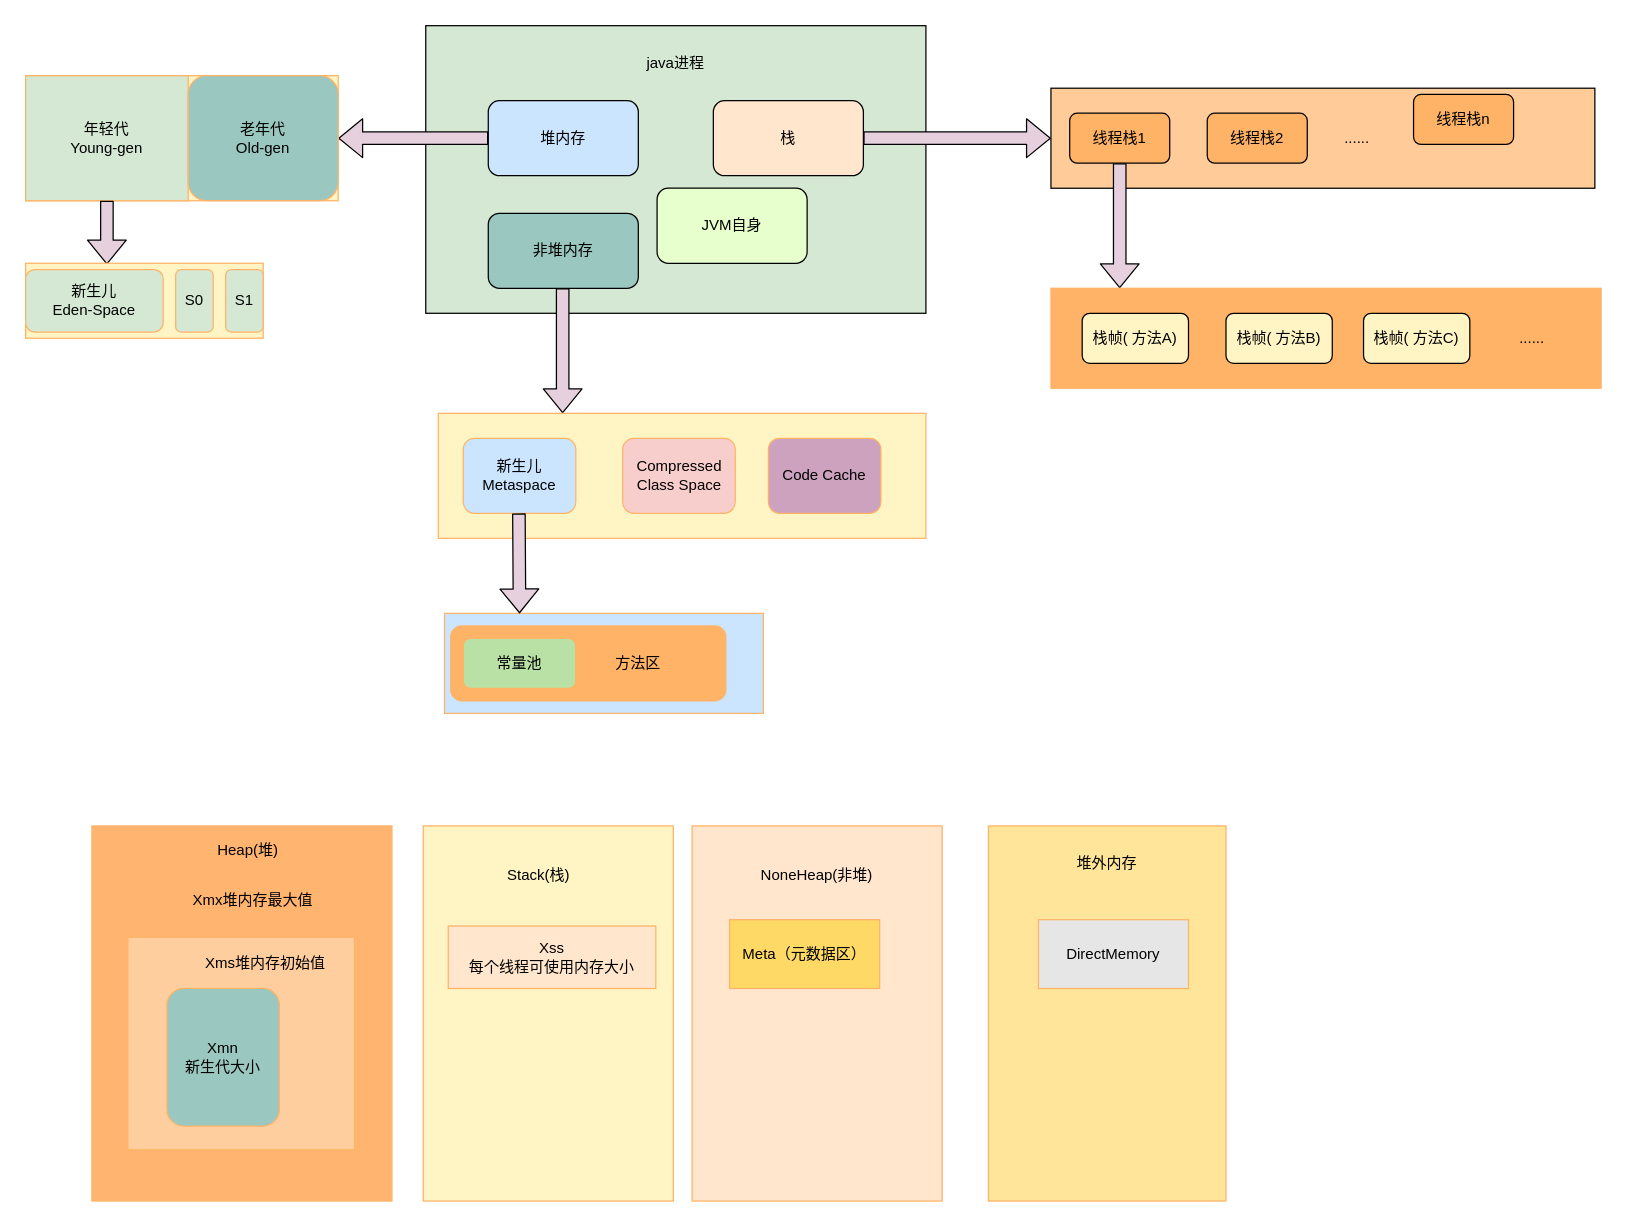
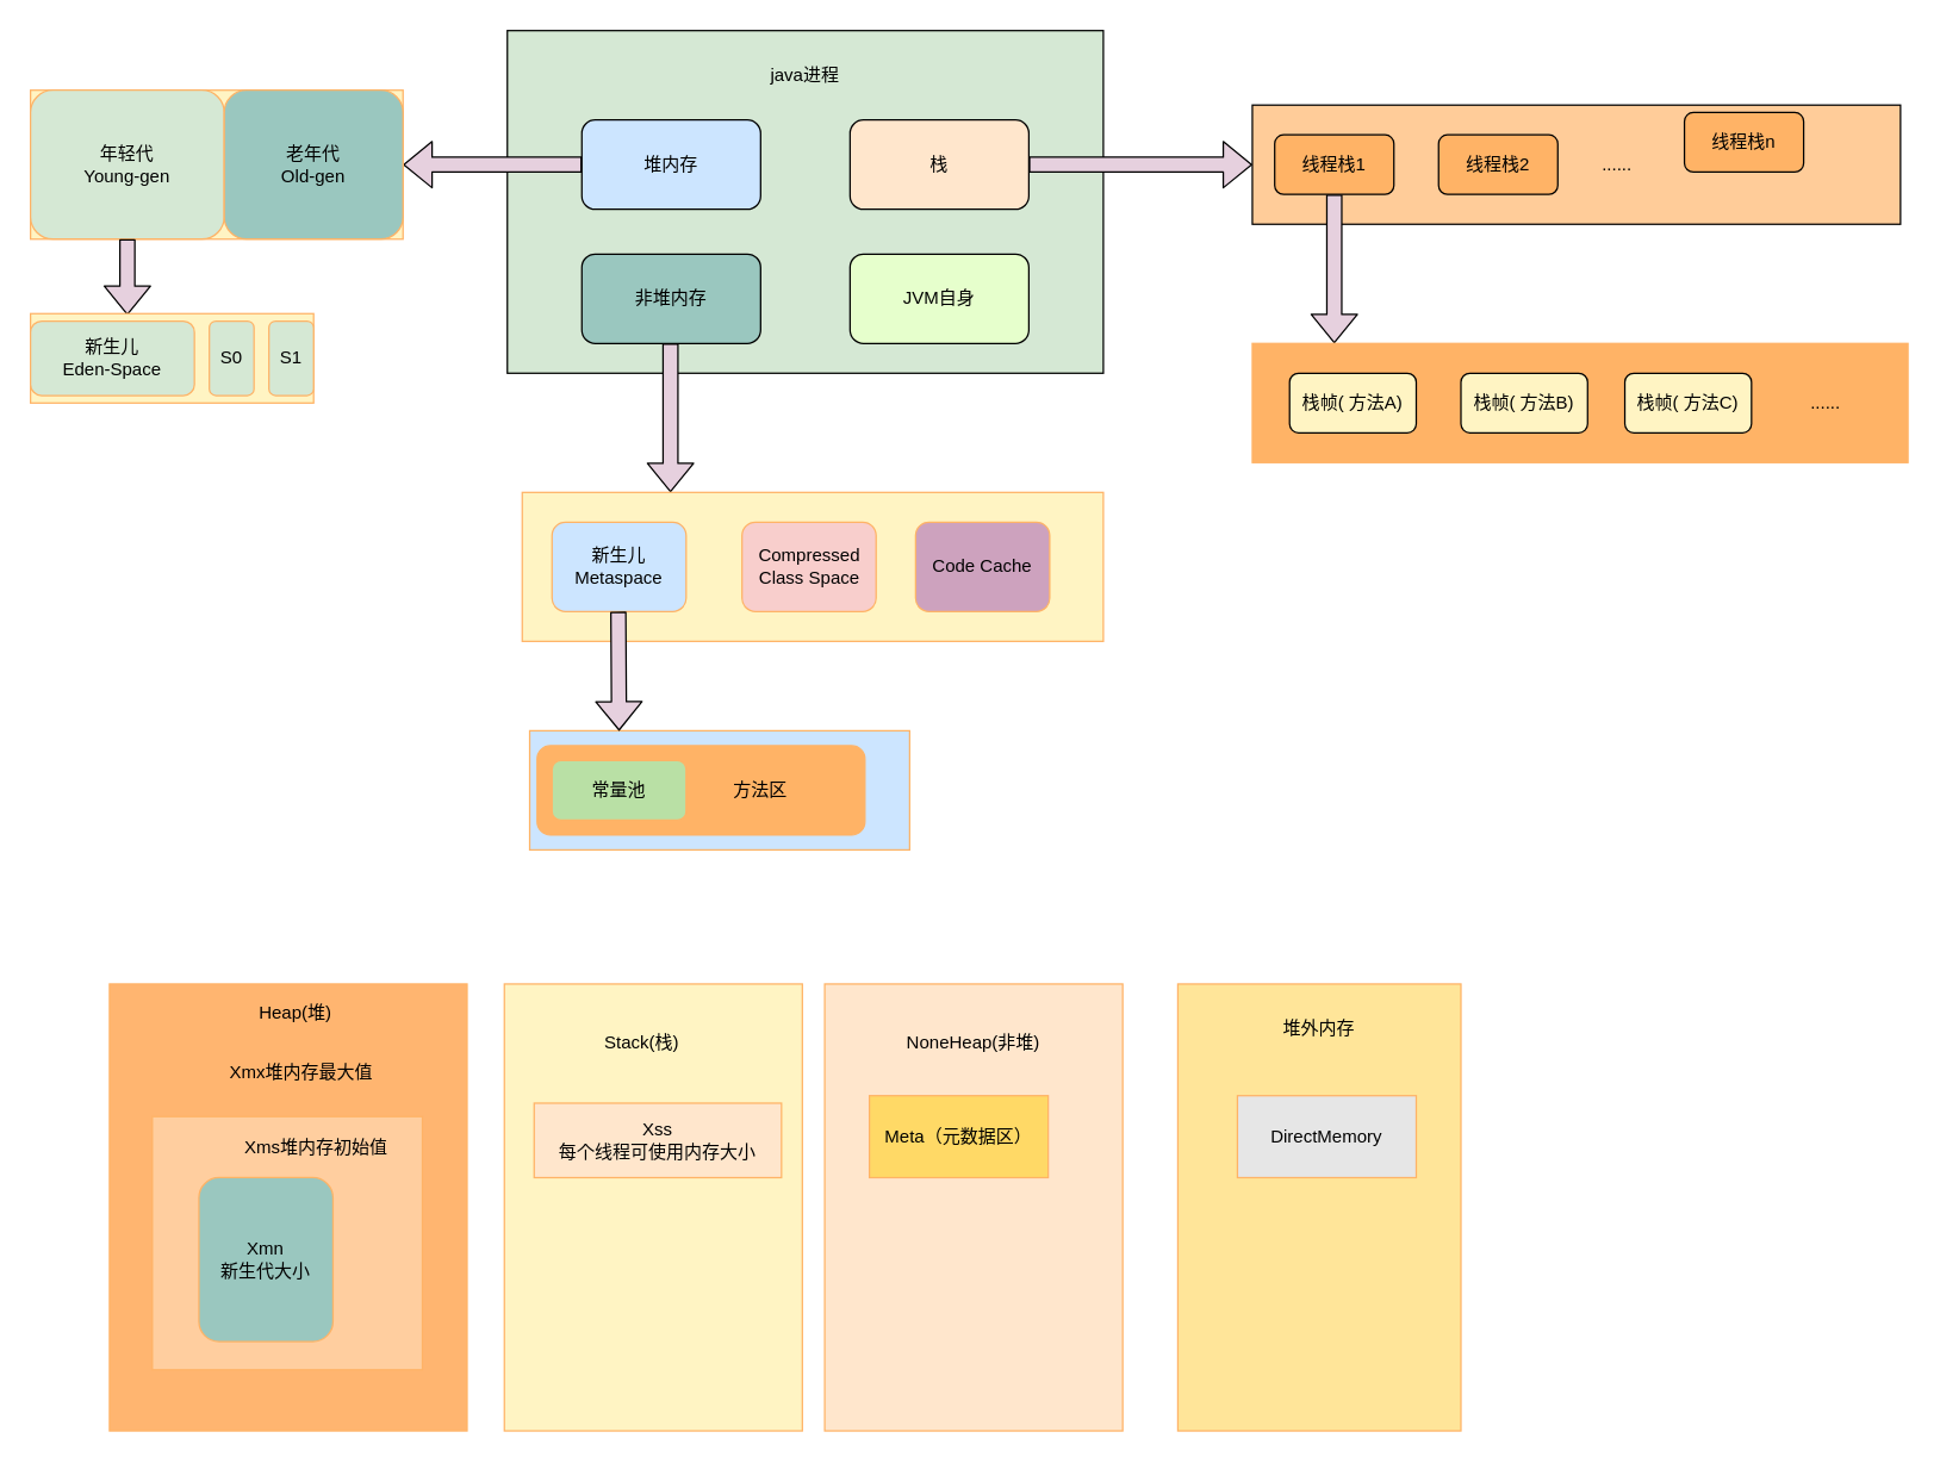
  <mxCell id="0" />
  <mxCell id="1" parent="0" />
  <mxCell id="2" value="" style="rounded=0;whiteSpace=wrap;html=1;strokeColor=#FFB366;fillColor=#FFF4C3;" vertex="1" parent="1"><mxGeometry x="338" y="660" width="200" height="300" as="geometry" /></mxCell>
  <mxCell id="3" value="" style="rounded=0;whiteSpace=wrap;html=1;strokeColor=#FFB366;fillColor=#FFB570;" vertex="1" parent="1"><mxGeometry x="73" y="660" width="240" height="300" as="geometry" /></mxCell>
  <mxCell id="4" value="" style="rounded=0;whiteSpace=wrap;html=1;strokeColor=#FFB366;fillColor=#FFCE9F;" vertex="1" parent="1"><mxGeometry x="101.75" y="749" width="181.25" height="170" as="geometry" /></mxCell>
  <mxCell id="5" value="" style="rounded=0;whiteSpace=wrap;html=1;strokeColor=#FFB366;fillColor=#CCE5FF;" vertex="1" parent="1"><mxGeometry x="355" y="490" width="255" height="80" as="geometry" /></mxCell>
  <mxCell id="6" value="" style="rounded=1;whiteSpace=wrap;html=1;strokeColor=#FFB366;fillColor=#FFB366;" vertex="1" parent="1"><mxGeometry x="360" y="500" width="220" height="60" as="geometry" /></mxCell>
  <mxCell id="7" value="" style="rounded=0;whiteSpace=wrap;html=1;fillColor=#D5E8D4;" vertex="1" parent="1"><mxGeometry x="340" y="20" width="400" height="230" as="geometry" /></mxCell>
  <mxCell id="8" value="java进程" style="text;html=1;strokeColor=none;fillColor=none;align=center;verticalAlign=middle;whiteSpace=wrap;rounded=0;" vertex="1" parent="1"><mxGeometry x="510" y="40" width="60" height="20" as="geometry" /></mxCell>
  <mxCell id="9" value="堆内存" style="rounded=1;whiteSpace=wrap;html=1;fillColor=#CCE5FF;" vertex="1" parent="1"><mxGeometry x="390" y="80" width="120" height="60" as="geometry" /></mxCell>
  <mxCell id="10" value="栈" style="rounded=1;whiteSpace=wrap;html=1;fillColor=#FFE6CC;" vertex="1" parent="1"><mxGeometry x="570" y="80" width="120" height="60" as="geometry" /></mxCell>
  <mxCell id="11" value="非堆内存" style="rounded=1;whiteSpace=wrap;html=1;fillColor=#9ac7bf;" vertex="1" parent="1"><mxGeometry x="390" y="170" width="120" height="60" as="geometry" /></mxCell>
  <mxCell id="12" value="" style="rounded=0;whiteSpace=wrap;html=1;fillColor=#FFCC99;" vertex="1" parent="1"><mxGeometry x="840" y="70" width="435" height="80" as="geometry" /></mxCell>
  <mxCell id="13" value="线程栈2" style="rounded=1;whiteSpace=wrap;html=1;fillColor=#FFB366;" vertex="1" parent="1"><mxGeometry x="965" y="90" width="80" height="40" as="geometry" /></mxCell>
  <mxCell id="14" value="线程栈n" style="rounded=1;whiteSpace=wrap;html=1;fillColor=#FFB366;" vertex="1" parent="1"><mxGeometry x="1130" y="75" width="80" height="40" as="geometry" /></mxCell>
  <mxCell id="15" value="......" style="text;html=1;strokeColor=none;fillColor=none;align=center;verticalAlign=middle;whiteSpace=wrap;rounded=0;" vertex="1" parent="1"><mxGeometry x="1065" y="100" width="40" height="20" as="geometry" /></mxCell>
- <mxCell id="16" value="JVM自身" style="rounded=1;whiteSpace=wrap;html=1;fillColor=#E6FFCC;" vertex="1" parent="1"><mxGeometry x="525" y="150" width="120" height="60" as="geometry" /></mxCell>
+ <mxCell id="16" value="JVM自身" style="rounded=1;whiteSpace=wrap;html=1;fillColor=#E6FFCC;" vertex="1" parent="1"><mxGeometry x="570" y="170" width="120" height="60" as="geometry" /></mxCell>
  <mxCell id="17" value="线程栈1" style="rounded=1;whiteSpace=wrap;html=1;fillColor=#FFB366;" vertex="1" parent="1"><mxGeometry x="855" y="90" width="80" height="40" as="geometry" /></mxCell>
  <mxCell id="18" value="" style="shape=flexArrow;endArrow=classic;html=1;exitX=1;exitY=0.5;exitDx=0;exitDy=0;entryX=0;entryY=0.5;entryDx=0;entryDy=0;fillColor=#E6D0DE;" edge="1" parent="1" source="10" target="12"><mxGeometry width="50" height="50" relative="1" as="geometry"><mxPoint x="770" y="130" as="sourcePoint" /><mxPoint x="820" y="80" as="targetPoint" /></mxGeometry></mxCell>
  <mxCell id="19" value="" style="shape=flexArrow;endArrow=classic;html=1;fillColor=#E6D0DE;exitX=0.5;exitY=1;exitDx=0;exitDy=0;" edge="1" parent="1" source="17"><mxGeometry width="50" height="50" relative="1" as="geometry"><mxPoint x="894.5" y="180" as="sourcePoint" /><mxPoint x="895" y="230" as="targetPoint" /></mxGeometry></mxCell>
  <mxCell id="20" value="" style="rounded=0;whiteSpace=wrap;html=1;strokeColor=#FFB366;fillColor=#FFB366;" vertex="1" parent="1"><mxGeometry x="840" y="230" width="440" height="80" as="geometry" /></mxCell>
  <mxCell id="21" value="栈帧( 方法A)" style="rounded=1;whiteSpace=wrap;html=1;fillColor=#FFF4C3;" vertex="1" parent="1"><mxGeometry x="865" y="250" width="85" height="40" as="geometry" /></mxCell>
  <mxCell id="22" value="栈帧( 方法B)" style="rounded=1;whiteSpace=wrap;html=1;fillColor=#FFF4C3;" vertex="1" parent="1"><mxGeometry x="980" y="250" width="85" height="40" as="geometry" /></mxCell>
  <mxCell id="23" value="栈帧( 方法C)" style="rounded=1;whiteSpace=wrap;html=1;fillColor=#FFF4C3;" vertex="1" parent="1"><mxGeometry x="1090" y="250" width="85" height="40" as="geometry" /></mxCell>
  <mxCell id="24" value="......" style="text;html=1;strokeColor=none;fillColor=none;align=center;verticalAlign=middle;whiteSpace=wrap;rounded=0;" vertex="1" parent="1"><mxGeometry x="1205" y="260" width="40" height="20" as="geometry" /></mxCell>
  <mxCell id="25" value="" style="shape=flexArrow;endArrow=classic;html=1;fillColor=#E6D0DE;exitX=0.5;exitY=1;exitDx=0;exitDy=0;" edge="1" parent="1"><mxGeometry width="50" height="50" relative="1" as="geometry"><mxPoint x="449.5" y="230" as="sourcePoint" /><mxPoint x="449.5" y="330" as="targetPoint" /></mxGeometry></mxCell>
  <mxCell id="26" value="" style="rounded=0;whiteSpace=wrap;html=1;strokeColor=#FFB366;fillColor=#FFF4C3;" vertex="1" parent="1"><mxGeometry x="350" y="330" width="390" height="100" as="geometry" /></mxCell>
  <mxCell id="27" value="新生儿&lt;br&gt;Metaspace" style="rounded=1;whiteSpace=wrap;html=1;strokeColor=#FFB366;fillColor=#CCE5FF;" vertex="1" parent="1"><mxGeometry x="370" y="350" width="90" height="60" as="geometry" /></mxCell>
  <mxCell id="28" value="Compressed&lt;br&gt;Class Space" style="rounded=1;whiteSpace=wrap;html=1;strokeColor=#FFB366;fillColor=#F8CECC;" vertex="1" parent="1"><mxGeometry x="497.5" y="350" width="90" height="60" as="geometry" /></mxCell>
  <mxCell id="29" value="Code Cache" style="rounded=1;whiteSpace=wrap;html=1;strokeColor=#FFB366;fillColor=#CDA2BE;" vertex="1" parent="1"><mxGeometry x="614" y="350" width="90" height="60" as="geometry" /></mxCell>
  <mxCell id="30" value="" style="shape=flexArrow;endArrow=classic;html=1;fillColor=#E6D0DE;exitX=0.5;exitY=1;exitDx=0;exitDy=0;" edge="1" parent="1"><mxGeometry width="50" height="50" relative="1" as="geometry"><mxPoint x="414.5" y="410" as="sourcePoint" /><mxPoint x="415" y="490" as="targetPoint" /></mxGeometry></mxCell>
  <mxCell id="31" value="" style="shape=flexArrow;endArrow=classic;html=1;fillColor=#E6D0DE;exitX=0;exitY=0.5;exitDx=0;exitDy=0;" edge="1" parent="1" source="9"><mxGeometry width="50" height="50" relative="1" as="geometry"><mxPoint x="310" y="109.5" as="sourcePoint" /><mxPoint x="270" y="110" as="targetPoint" /></mxGeometry></mxCell>
  <mxCell id="32" value="" style="rounded=0;whiteSpace=wrap;html=1;strokeColor=#FFB366;fillColor=#FFF4C3;" vertex="1" parent="1"><mxGeometry x="20" y="60" width="250" height="100" as="geometry" /></mxCell>
- <mxCell id="33" value="年轻代&lt;br&gt;Young-gen" style="whiteSpace=wrap;html=1;strokeColor=#FFB366;fillColor=#D5E8D4;rounded=0;" vertex="1" parent="1"><mxGeometry x="20" y="60" width="130" height="100" as="geometry" /></mxCell>
+ <mxCell id="33" value="年轻代&lt;br&gt;Young-gen" style="rounded=1;whiteSpace=wrap;html=1;strokeColor=#FFB366;fillColor=#D5E8D4;" vertex="1" parent="1"><mxGeometry x="20" y="60" width="130" height="100" as="geometry" /></mxCell>
  <mxCell id="34" value="老年代&lt;br&gt;Old-gen" style="rounded=1;whiteSpace=wrap;html=1;strokeColor=#FFB366;fillColor=#9AC7BF;" vertex="1" parent="1"><mxGeometry x="150" y="60" width="120" height="100" as="geometry" /></mxCell>
  <mxCell id="35" value="" style="shape=flexArrow;endArrow=classic;html=1;fillColor=#E6D0DE;exitX=0.5;exitY=1;exitDx=0;exitDy=0;entryX=0.342;entryY=0.017;entryDx=0;entryDy=0;entryPerimeter=0;" edge="1" parent="1" source="33" target="36"><mxGeometry width="50" height="50" relative="1" as="geometry"><mxPoint x="90" y="170" as="sourcePoint" /><mxPoint x="90" y="210" as="targetPoint" /></mxGeometry></mxCell>
  <mxCell id="36" value="" style="rounded=0;whiteSpace=wrap;html=1;strokeColor=#FFB366;fillColor=#FFF4C3;" vertex="1" parent="1"><mxGeometry x="20" y="210" width="190" height="60" as="geometry" /></mxCell>
  <mxCell id="37" value="新生儿&lt;br&gt;Eden-Space" style="rounded=1;whiteSpace=wrap;html=1;strokeColor=#FFB366;fillColor=#D5E8D4;" vertex="1" parent="1"><mxGeometry x="20" y="215" width="110" height="50" as="geometry" /></mxCell>
  <mxCell id="38" value="S0" style="rounded=1;whiteSpace=wrap;html=1;strokeColor=#FFB366;fillColor=#D5E8D4;" vertex="1" parent="1"><mxGeometry x="140" y="215" width="30" height="50" as="geometry" /></mxCell>
  <mxCell id="39" value="S1" style="rounded=1;whiteSpace=wrap;html=1;strokeColor=#FFB366;fillColor=#D5E8D4;" vertex="1" parent="1"><mxGeometry x="180" y="215" width="30" height="50" as="geometry" /></mxCell>
  <mxCell id="40" value="常量池" style="rounded=1;whiteSpace=wrap;html=1;strokeColor=#FFB366;fillColor=#B9E0A5;" vertex="1" parent="1"><mxGeometry x="370" y="510" width="90" height="40" as="geometry" /></mxCell>
  <mxCell id="41" value="方法区" style="text;html=1;strokeColor=none;fillColor=none;align=center;verticalAlign=middle;whiteSpace=wrap;rounded=0;" vertex="1" parent="1"><mxGeometry x="490" y="520" width="40" height="20" as="geometry" /></mxCell>
  <mxCell id="42" value="Xmx堆内存最大值" style="text;html=1;strokeColor=none;fillColor=none;align=center;verticalAlign=middle;whiteSpace=wrap;rounded=0;" vertex="1" parent="1"><mxGeometry x="136.75" y="710" width="130" height="20" as="geometry" /></mxCell>
  <mxCell id="43" value="&lt;div style=&quot;text-align: left&quot;&gt;Xms&lt;span&gt;堆内存初始值&lt;/span&gt;&lt;/div&gt;" style="text;html=1;strokeColor=none;fillColor=none;align=center;verticalAlign=middle;whiteSpace=wrap;rounded=0;" vertex="1" parent="1"><mxGeometry x="156.75" y="760" width="110" height="20" as="geometry" /></mxCell>
  <mxCell id="44" value="Xmn&lt;br&gt;新生代大小" style="rounded=1;whiteSpace=wrap;html=1;strokeColor=#FFB366;fillColor=#9AC7BF;" vertex="1" parent="1"><mxGeometry x="133" y="790" width="90" height="110" as="geometry" /></mxCell>
  <mxCell id="45" value="Xss&lt;br&gt;每个线程可使用内存大小" style="rounded=0;whiteSpace=wrap;html=1;strokeColor=#FFB366;fillColor=#FFE6CC;" vertex="1" parent="1"><mxGeometry x="358" y="740" width="166" height="50" as="geometry" /></mxCell>
  <mxCell id="46" value="" style="rounded=0;whiteSpace=wrap;html=1;strokeColor=#FFB366;fillColor=#FFE6CC;" vertex="1" parent="1"><mxGeometry x="553" y="660" width="200" height="300" as="geometry" /></mxCell>
  <mxCell id="47" value="Stack(栈)" style="text;html=1;strokeColor=none;fillColor=none;align=center;verticalAlign=middle;whiteSpace=wrap;rounded=0;" vertex="1" parent="1"><mxGeometry x="398" y="690" width="65" height="20" as="geometry" /></mxCell>
  <mxCell id="48" value="Heap(堆)" style="text;html=1;strokeColor=none;fillColor=none;align=center;verticalAlign=middle;whiteSpace=wrap;rounded=0;" vertex="1" parent="1"><mxGeometry x="178" y="670" width="40" height="20" as="geometry" /></mxCell>
  <mxCell id="49" value="NoneHeap(非堆)" style="text;html=1;strokeColor=none;fillColor=none;align=center;verticalAlign=middle;whiteSpace=wrap;rounded=0;" vertex="1" parent="1"><mxGeometry x="598" y="690" width="110" height="20" as="geometry" /></mxCell>
  <mxCell id="50" value="Meta（元数据区）" style="rounded=0;whiteSpace=wrap;html=1;strokeColor=#FFB366;fillColor=#FFD966;" vertex="1" parent="1"><mxGeometry x="583" y="735" width="120" height="55" as="geometry" /></mxCell>
  <mxCell id="51" value="" style="rounded=0;whiteSpace=wrap;html=1;strokeColor=#FFB366;fillColor=#FFE599;" vertex="1" parent="1"><mxGeometry x="790" y="660" width="190" height="300" as="geometry" /></mxCell>
  <mxCell id="52" value="DirectMemory" style="rounded=0;whiteSpace=wrap;html=1;strokeColor=#FFB366;fillColor=#e6e6e6;" vertex="1" parent="1"><mxGeometry x="830" y="735" width="120" height="55" as="geometry" /></mxCell>
  <mxCell id="53" value="堆外内存" style="text;html=1;strokeColor=none;fillColor=none;align=center;verticalAlign=middle;whiteSpace=wrap;rounded=0;" vertex="1" parent="1"><mxGeometry x="845" y="680" width="80" height="20" as="geometry" /></mxCell>
